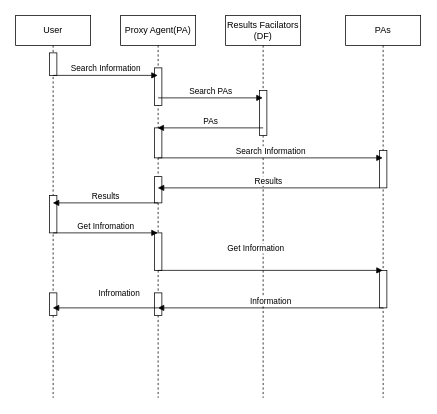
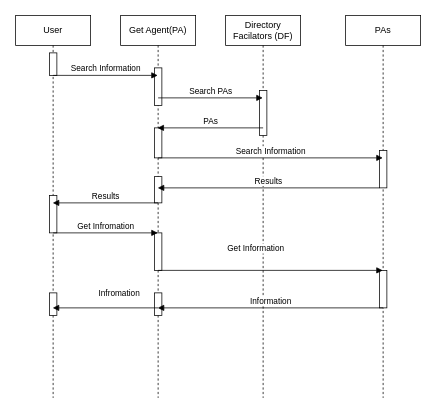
  <mxCell id="0" />
  <mxCell id="1" parent="0" />
  <mxCell id="2" value="User" style="shape=umlLifeline;perimeter=lifelinePerimeter;whiteSpace=wrap;html=1;container=1;dropTarget=0;collapsible=0;recursiveResize=0;outlineConnect=0;portConstraint=eastwest;newEdgeStyle={&quot;curved&quot;:0,&quot;rounded&quot;:0};" vertex="1" parent="1"><mxGeometry x="20" y="20" width="100" height="510" as="geometry" /></mxCell>
  <mxCell id="3" value="" style="html=1;points=[[0,0,0,0,5],[0,1,0,0,-5],[1,0,0,0,5],[1,1,0,0,-5]];perimeter=orthogonalPerimeter;outlineConnect=0;targetShapes=umlLifeline;portConstraint=eastwest;newEdgeStyle={&quot;curved&quot;:0,&quot;rounded&quot;:0};" vertex="1" parent="2"><mxGeometry x="45" y="50" width="10" height="30" as="geometry" /></mxCell>
  <mxCell id="4" value="" style="html=1;points=[[0,0,0,0,5],[0,1,0,0,-5],[1,0,0,0,5],[1,1,0,0,-5]];perimeter=orthogonalPerimeter;outlineConnect=0;targetShapes=umlLifeline;portConstraint=eastwest;newEdgeStyle={&quot;curved&quot;:0,&quot;rounded&quot;:0};" vertex="1" parent="2"><mxGeometry x="45" y="240" width="10" height="50" as="geometry" /></mxCell>
  <mxCell id="5" value="" style="html=1;points=[[0,0,0,0,5],[0,1,0,0,-5],[1,0,0,0,5],[1,1,0,0,-5]];perimeter=orthogonalPerimeter;outlineConnect=0;targetShapes=umlLifeline;portConstraint=eastwest;newEdgeStyle={&quot;curved&quot;:0,&quot;rounded&quot;:0};" vertex="1" parent="2"><mxGeometry x="45" y="370" width="10" height="30" as="geometry" /></mxCell>
- <mxCell id="6" value="Proxy Agent(PA)" style="shape=umlLifeline;perimeter=lifelinePerimeter;whiteSpace=wrap;html=1;container=1;dropTarget=0;collapsible=0;recursiveResize=0;outlineConnect=0;portConstraint=eastwest;newEdgeStyle={&quot;curved&quot;:0,&quot;rounded&quot;:0};" vertex="1" parent="1"><mxGeometry x="160" y="20" width="100" height="510" as="geometry" /></mxCell>
+ <mxCell id="6" value="Get Agent(PA)" style="shape=umlLifeline;perimeter=lifelinePerimeter;whiteSpace=wrap;html=1;container=1;dropTarget=0;collapsible=0;recursiveResize=0;outlineConnect=0;portConstraint=eastwest;newEdgeStyle={&quot;curved&quot;:0,&quot;rounded&quot;:0};" vertex="1" parent="1"><mxGeometry x="160" y="20" width="100" height="510" as="geometry" /></mxCell>
  <mxCell id="7" value="" style="html=1;points=[[0,0,0,0,5],[0,1,0,0,-5],[1,0,0,0,5],[1,1,0,0,-5]];perimeter=orthogonalPerimeter;outlineConnect=0;targetShapes=umlLifeline;portConstraint=eastwest;newEdgeStyle={&quot;curved&quot;:0,&quot;rounded&quot;:0};" vertex="1" parent="6"><mxGeometry x="45" y="70" width="10" height="50" as="geometry" /></mxCell>
  <mxCell id="8" value="" style="html=1;points=[[0,0,0,0,5],[0,1,0,0,-5],[1,0,0,0,5],[1,1,0,0,-5]];perimeter=orthogonalPerimeter;outlineConnect=0;targetShapes=umlLifeline;portConstraint=eastwest;newEdgeStyle={&quot;curved&quot;:0,&quot;rounded&quot;:0};" vertex="1" parent="6"><mxGeometry x="45" y="150" width="10" height="40" as="geometry" /></mxCell>
  <mxCell id="9" value="" style="html=1;points=[[0,0,0,0,5],[0,1,0,0,-5],[1,0,0,0,5],[1,1,0,0,-5]];perimeter=orthogonalPerimeter;outlineConnect=0;targetShapes=umlLifeline;portConstraint=eastwest;newEdgeStyle={&quot;curved&quot;:0,&quot;rounded&quot;:0};" vertex="1" parent="6"><mxGeometry x="45" y="215" width="10" height="35" as="geometry" /></mxCell>
  <mxCell id="10" value="" style="html=1;points=[[0,0,0,0,5],[0,1,0,0,-5],[1,0,0,0,5],[1,1,0,0,-5]];perimeter=orthogonalPerimeter;outlineConnect=0;targetShapes=umlLifeline;portConstraint=eastwest;newEdgeStyle={&quot;curved&quot;:0,&quot;rounded&quot;:0};" vertex="1" parent="6"><mxGeometry x="45" y="290" width="10" height="50" as="geometry" /></mxCell>
  <mxCell id="11" value="" style="html=1;points=[[0,0,0,0,5],[0,1,0,0,-5],[1,0,0,0,5],[1,1,0,0,-5]];perimeter=orthogonalPerimeter;outlineConnect=0;targetShapes=umlLifeline;portConstraint=eastwest;newEdgeStyle={&quot;curved&quot;:0,&quot;rounded&quot;:0};" vertex="1" parent="6"><mxGeometry x="45" y="370" width="10" height="30" as="geometry" /></mxCell>
- <mxCell id="12" value="Results Facilators (DF)" style="shape=umlLifeline;perimeter=lifelinePerimeter;whiteSpace=wrap;html=1;container=1;dropTarget=0;collapsible=0;recursiveResize=0;outlineConnect=0;portConstraint=eastwest;newEdgeStyle={&quot;curved&quot;:0,&quot;rounded&quot;:0};" vertex="1" parent="1"><mxGeometry x="300" y="20" width="100" height="510" as="geometry" /></mxCell>
+ <mxCell id="12" value="Directory Facilators (DF)" style="shape=umlLifeline;perimeter=lifelinePerimeter;whiteSpace=wrap;html=1;container=1;dropTarget=0;collapsible=0;recursiveResize=0;outlineConnect=0;portConstraint=eastwest;newEdgeStyle={&quot;curved&quot;:0,&quot;rounded&quot;:0};" vertex="1" parent="1"><mxGeometry x="300" y="20" width="100" height="510" as="geometry" /></mxCell>
  <mxCell id="13" value="" style="html=1;points=[[0,0,0,0,5],[0,1,0,0,-5],[1,0,0,0,5],[1,1,0,0,-5]];perimeter=orthogonalPerimeter;outlineConnect=0;targetShapes=umlLifeline;portConstraint=eastwest;newEdgeStyle={&quot;curved&quot;:0,&quot;rounded&quot;:0};" vertex="1" parent="12"><mxGeometry x="45" y="100" width="10" height="60" as="geometry" /></mxCell>
  <mxCell id="14" value="PAs" style="shape=umlLifeline;perimeter=lifelinePerimeter;whiteSpace=wrap;html=1;container=1;dropTarget=0;collapsible=0;recursiveResize=0;outlineConnect=0;portConstraint=eastwest;newEdgeStyle={&quot;curved&quot;:0,&quot;rounded&quot;:0};" vertex="1" parent="1"><mxGeometry x="460" y="20" width="100" height="510" as="geometry" /></mxCell>
  <mxCell id="15" value="" style="html=1;points=[[0,0,0,0,5],[0,1,0,0,-5],[1,0,0,0,5],[1,1,0,0,-5]];perimeter=orthogonalPerimeter;outlineConnect=0;targetShapes=umlLifeline;portConstraint=eastwest;newEdgeStyle={&quot;curved&quot;:0,&quot;rounded&quot;:0};" vertex="1" parent="14"><mxGeometry x="45" y="180" width="10" height="50" as="geometry" /></mxCell>
  <mxCell id="16" value="" style="html=1;points=[[0,0,0,0,5],[0,1,0,0,-5],[1,0,0,0,5],[1,1,0,0,-5]];perimeter=orthogonalPerimeter;outlineConnect=0;targetShapes=umlLifeline;portConstraint=eastwest;newEdgeStyle={&quot;curved&quot;:0,&quot;rounded&quot;:0};" vertex="1" parent="14"><mxGeometry x="45" y="340" width="10" height="50" as="geometry" /></mxCell>
  <mxCell id="17" value="Search Information" style="html=1;verticalAlign=bottom;endArrow=block;curved=0;rounded=0;" edge="1" parent="1" target="6"><mxGeometry width="80" relative="1" as="geometry"><mxPoint x="70" y="100" as="sourcePoint" /><mxPoint x="150" y="100" as="targetPoint" /></mxGeometry></mxCell>
  <mxCell id="18" value="Search PAs" style="html=1;verticalAlign=bottom;endArrow=block;curved=0;rounded=0;" edge="1" parent="1" target="12"><mxGeometry width="80" relative="1" as="geometry"><mxPoint x="210" y="130" as="sourcePoint" /><mxPoint x="290" y="130" as="targetPoint" /></mxGeometry></mxCell>
  <mxCell id="19" value="PAs" style="html=1;verticalAlign=bottom;endArrow=block;curved=0;rounded=0;" edge="1" parent="1"><mxGeometry width="80" relative="1" as="geometry"><mxPoint x="350" y="170" as="sourcePoint" /><mxPoint x="209.167" y="170" as="targetPoint" /></mxGeometry></mxCell>
  <mxCell id="20" value="Search Information" style="html=1;verticalAlign=bottom;endArrow=block;curved=0;rounded=0;" edge="1" parent="1" target="14"><mxGeometry width="80" relative="1" as="geometry"><mxPoint x="210" y="210" as="sourcePoint" /><mxPoint x="290" y="210" as="targetPoint" /></mxGeometry></mxCell>
  <mxCell id="21" value="Results" style="html=1;verticalAlign=bottom;endArrow=block;curved=0;rounded=0;" edge="1" parent="1" target="6"><mxGeometry width="80" relative="1" as="geometry"><mxPoint x="505" y="250" as="sourcePoint" /><mxPoint x="425" y="250" as="targetPoint" /></mxGeometry></mxCell>
  <mxCell id="22" value="Get Infromation" style="html=1;verticalAlign=bottom;endArrow=block;curved=0;rounded=0;" edge="1" parent="1" target="6"><mxGeometry width="80" relative="1" as="geometry"><mxPoint x="70" y="310" as="sourcePoint" /><mxPoint x="150" y="310" as="targetPoint" /></mxGeometry></mxCell>
  <mxCell id="23" value="Get Information" style="html=1;verticalAlign=bottom;endArrow=block;curved=0;rounded=0;" edge="1" parent="1" target="14"><mxGeometry x="-0.132" y="20" width="80" relative="1" as="geometry"><mxPoint x="210" y="360" as="sourcePoint" /><mxPoint x="290" y="360" as="targetPoint" /><mxPoint as="offset" /></mxGeometry></mxCell>
  <mxCell id="24" value="Information" style="html=1;verticalAlign=bottom;endArrow=block;curved=0;rounded=0;" edge="1" parent="1" target="6"><mxGeometry width="80" relative="1" as="geometry"><mxPoint x="510" y="410" as="sourcePoint" /><mxPoint x="430" y="410" as="targetPoint" /></mxGeometry></mxCell>
  <mxCell id="25" value="Infromation" style="html=1;verticalAlign=bottom;endArrow=block;curved=0;rounded=0;" edge="1" parent="1" target="2"><mxGeometry x="-0.25" y="-10" width="80" relative="1" as="geometry"><mxPoint x="210" y="410" as="sourcePoint" /><mxPoint x="130" y="410" as="targetPoint" /><mxPoint x="1" as="offset" /></mxGeometry></mxCell>
  <mxCell id="26" value="Results" style="html=1;verticalAlign=bottom;endArrow=block;curved=0;rounded=0;" edge="1" parent="1" target="2"><mxGeometry width="80" relative="1" as="geometry"><mxPoint x="210" y="270" as="sourcePoint" /><mxPoint x="130" y="270" as="targetPoint" /></mxGeometry></mxCell>
